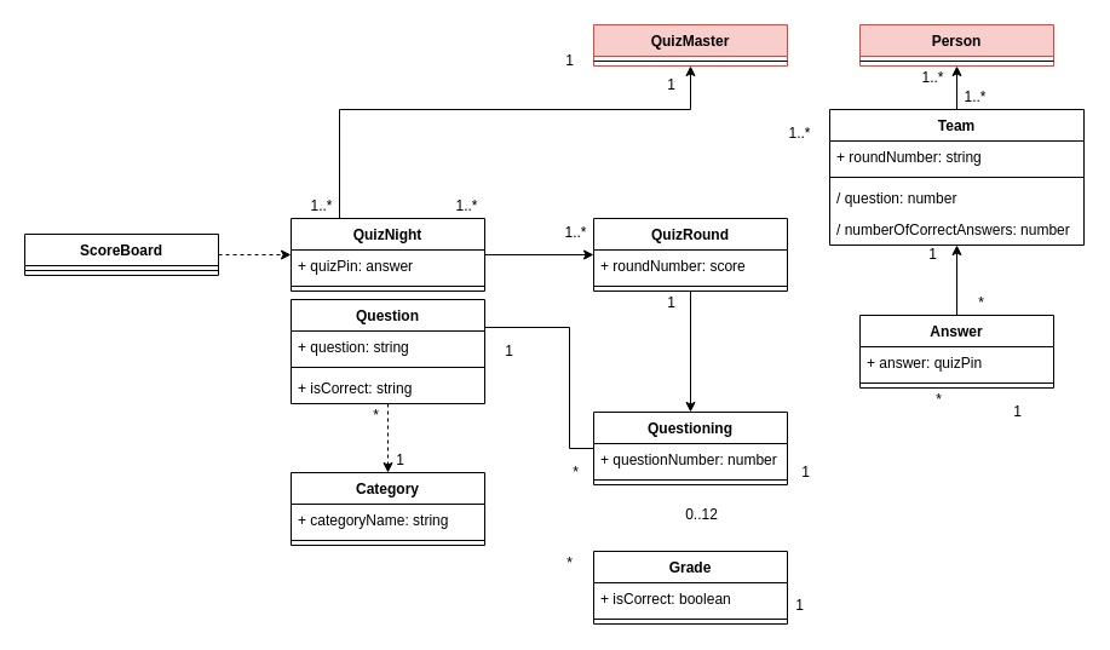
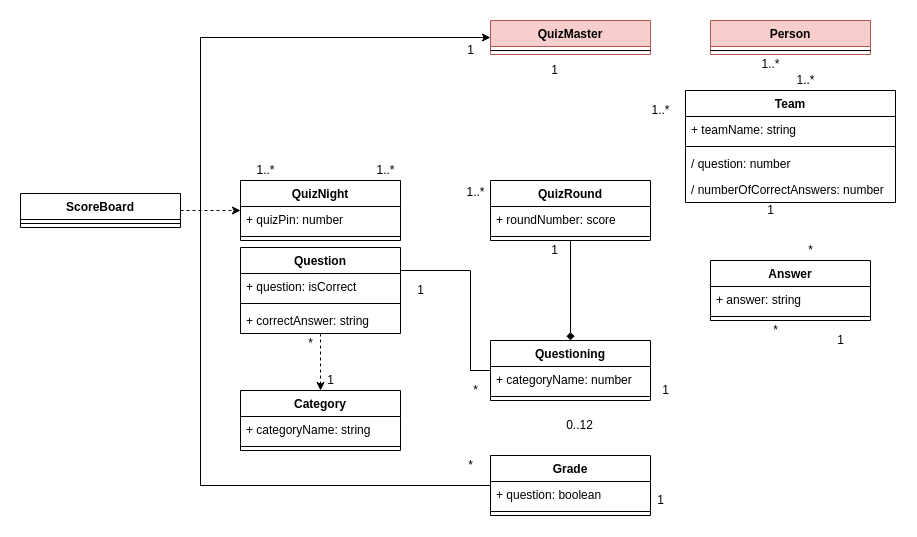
  <mxCell id="0" />
  <mxCell id="1" parent="0" />
- <mxCell id="2" style="edgeStyle=orthogonalEdgeStyle;rounded=0;orthogonalLoop=1;jettySize=auto;html=1;" parent="1" source="13" target="28" edge="1"><mxGeometry relative="1" as="geometry" /></mxCell>
- <mxCell id="3" style="edgeStyle=orthogonalEdgeStyle;rounded=0;orthogonalLoop=1;jettySize=auto;html=1;entryX=0.5;entryY=1;entryDx=0;entryDy=0;" parent="1" source="28" target="24" edge="1"><mxGeometry relative="1" as="geometry" /></mxCell>
- <mxCell id="4" style="edgeStyle=orthogonalEdgeStyle;rounded=0;orthogonalLoop=1;jettySize=auto;html=1;" parent="1" source="6" target="10" edge="1"><mxGeometry relative="1" as="geometry" /></mxCell>
- <mxCell id="5" style="edgeStyle=orthogonalEdgeStyle;rounded=0;orthogonalLoop=1;jettySize=auto;html=1;entryX=0.5;entryY=1;entryDx=0;entryDy=0;" parent="1" source="6" target="26" edge="1"><mxGeometry relative="1" as="geometry"><Array as="points"><mxPoint x="280" y="90" /><mxPoint x="570" y="90" /></Array></mxGeometry></mxCell>
  <mxCell id="6" value="QuizNight" style="swimlane;fontStyle=1;align=center;verticalAlign=top;childLayout=stackLayout;horizontal=1;startSize=26;horizontalStack=0;resizeParent=1;resizeParentMax=0;resizeLast=0;collapsible=1;marginBottom=0;" parent="1" vertex="1"><mxGeometry x="240" y="180" width="160" height="60" as="geometry" /></mxCell>
- <mxCell id="7" value="+ quizPin: answer" style="text;strokeColor=none;fillColor=none;align=left;verticalAlign=top;spacingLeft=4;spacingRight=4;overflow=hidden;rotatable=0;points=[[0,0.5],[1,0.5]];portConstraint=eastwest;" parent="6" vertex="1"><mxGeometry y="26" width="160" height="26" as="geometry" /></mxCell>
+ <mxCell id="7" value="+ quizPin: number" style="text;strokeColor=none;fillColor=none;align=left;verticalAlign=top;spacingLeft=4;spacingRight=4;overflow=hidden;rotatable=0;points=[[0,0.5],[1,0.5]];portConstraint=eastwest;" parent="6" vertex="1"><mxGeometry y="26" width="160" height="26" as="geometry" /></mxCell>
  <mxCell id="8" value="" style="line;strokeWidth=1;fillColor=none;align=left;verticalAlign=middle;spacingTop=-1;spacingLeft=3;spacingRight=3;rotatable=0;labelPosition=right;points=[];portConstraint=eastwest;" parent="6" vertex="1"><mxGeometry y="52" width="160" height="8" as="geometry" /></mxCell>
- <mxCell id="9" style="edgeStyle=orthogonalEdgeStyle;rounded=0;orthogonalLoop=1;jettySize=auto;html=1;entryX=0.5;entryY=0;entryDx=0;entryDy=0;" parent="1" source="10" target="17" edge="1"><mxGeometry relative="1" as="geometry" /></mxCell>
+ <mxCell id="9" style="edgeStyle=orthogonalEdgeStyle;rounded=0;orthogonalLoop=1;jettySize=auto;html=1;entryX=0.5;entryY=0;entryDx=0;entryDy=0;endArrow=diamond;" parent="1" source="10" target="17" edge="1"><mxGeometry relative="1" as="geometry" /></mxCell>
  <mxCell id="10" value="QuizRound" style="swimlane;fontStyle=1;align=center;verticalAlign=top;childLayout=stackLayout;horizontal=1;startSize=26;horizontalStack=0;resizeParent=1;resizeParentMax=0;resizeLast=0;collapsible=1;marginBottom=0;" parent="1" vertex="1"><mxGeometry x="490" y="180" width="160" height="60" as="geometry" /></mxCell>
  <mxCell id="11" value="+ roundNumber: score" style="text;strokeColor=none;fillColor=none;align=left;verticalAlign=top;spacingLeft=4;spacingRight=4;overflow=hidden;rotatable=0;points=[[0,0.5],[1,0.5]];portConstraint=eastwest;" parent="10" vertex="1"><mxGeometry y="26" width="160" height="26" as="geometry" /></mxCell>
  <mxCell id="12" value="" style="line;strokeWidth=1;fillColor=none;align=left;verticalAlign=middle;spacingTop=-1;spacingLeft=3;spacingRight=3;rotatable=0;labelPosition=right;points=[];portConstraint=eastwest;" parent="10" vertex="1"><mxGeometry y="52" width="160" height="8" as="geometry" /></mxCell>
  <mxCell id="13" value="Answer" style="swimlane;fontStyle=1;align=center;verticalAlign=top;childLayout=stackLayout;horizontal=1;startSize=26;horizontalStack=0;resizeParent=1;resizeParentMax=0;resizeLast=0;collapsible=1;marginBottom=0;" parent="1" vertex="1"><mxGeometry x="710" y="260" width="160" height="60" as="geometry" /></mxCell>
- <mxCell id="14" value="+ answer: quizPin" style="text;strokeColor=none;fillColor=none;align=left;verticalAlign=top;spacingLeft=4;spacingRight=4;overflow=hidden;rotatable=0;points=[[0,0.5],[1,0.5]];portConstraint=eastwest;" parent="13" vertex="1"><mxGeometry y="26" width="160" height="26" as="geometry" /></mxCell>
+ <mxCell id="14" value="+ answer: string" style="text;strokeColor=none;fillColor=none;align=left;verticalAlign=top;spacingLeft=4;spacingRight=4;overflow=hidden;rotatable=0;points=[[0,0.5],[1,0.5]];portConstraint=eastwest;" parent="13" vertex="1"><mxGeometry y="26" width="160" height="26" as="geometry" /></mxCell>
  <mxCell id="15" value="" style="line;strokeWidth=1;fillColor=none;align=left;verticalAlign=middle;spacingTop=-1;spacingLeft=3;spacingRight=3;rotatable=0;labelPosition=right;points=[];portConstraint=eastwest;" parent="13" vertex="1"><mxGeometry y="52" width="160" height="8" as="geometry" /></mxCell>
  <mxCell id="16" style="edgeStyle=orthogonalEdgeStyle;rounded=0;orthogonalLoop=1;jettySize=auto;html=1;endArrow=none;" parent="1" source="17" target="46" edge="1"><mxGeometry relative="1" as="geometry"><Array as="points"><mxPoint x="470" y="370" /><mxPoint x="470" y="270" /></Array></mxGeometry></mxCell>
  <mxCell id="17" value="Questioning" style="swimlane;fontStyle=1;align=center;verticalAlign=top;childLayout=stackLayout;horizontal=1;startSize=26;horizontalStack=0;resizeParent=1;resizeParentMax=0;resizeLast=0;collapsible=1;marginBottom=0;" parent="1" vertex="1"><mxGeometry x="490" y="340" width="160" height="60" as="geometry" /></mxCell>
- <mxCell id="18" value="+ questionNumber: number" style="text;strokeColor=none;fillColor=none;align=left;verticalAlign=top;spacingLeft=4;spacingRight=4;overflow=hidden;rotatable=0;points=[[0,0.5],[1,0.5]];portConstraint=eastwest;" parent="17" vertex="1"><mxGeometry y="26" width="160" height="26" as="geometry" /></mxCell>
+ <mxCell id="18" value="+ categoryName: number" style="text;strokeColor=none;fillColor=none;align=left;verticalAlign=top;spacingLeft=4;spacingRight=4;overflow=hidden;rotatable=0;points=[[0,0.5],[1,0.5]];portConstraint=eastwest;" parent="17" vertex="1"><mxGeometry y="26" width="160" height="26" as="geometry" /></mxCell>
  <mxCell id="19" value="" style="line;strokeWidth=1;fillColor=none;align=left;verticalAlign=middle;spacingTop=-1;spacingLeft=3;spacingRight=3;rotatable=0;labelPosition=right;points=[];portConstraint=eastwest;" parent="17" vertex="1"><mxGeometry y="52" width="160" height="8" as="geometry" /></mxCell>
+ <mxCell id="20" style="edgeStyle=orthogonalEdgeStyle;rounded=0;orthogonalLoop=1;jettySize=auto;html=1;" parent="1" source="21" target="26" edge="1"><mxGeometry relative="1" as="geometry"><Array as="points"><mxPoint x="200" y="485" /><mxPoint x="200" y="37" /></Array></mxGeometry></mxCell>
  <mxCell id="21" value="Grade" style="swimlane;fontStyle=1;align=center;verticalAlign=top;childLayout=stackLayout;horizontal=1;startSize=26;horizontalStack=0;resizeParent=1;resizeParentMax=0;resizeLast=0;collapsible=1;marginBottom=0;" parent="1" vertex="1"><mxGeometry x="490" y="455" width="160" height="60" as="geometry" /></mxCell>
- <mxCell id="22" value="+ isCorrect: boolean" style="text;strokeColor=none;fillColor=none;align=left;verticalAlign=top;spacingLeft=4;spacingRight=4;overflow=hidden;rotatable=0;points=[[0,0.5],[1,0.5]];portConstraint=eastwest;" parent="21" vertex="1"><mxGeometry y="26" width="160" height="26" as="geometry" /></mxCell>
+ <mxCell id="22" value="+ question: boolean" style="text;strokeColor=none;fillColor=none;align=left;verticalAlign=top;spacingLeft=4;spacingRight=4;overflow=hidden;rotatable=0;points=[[0,0.5],[1,0.5]];portConstraint=eastwest;" parent="21" vertex="1"><mxGeometry y="26" width="160" height="26" as="geometry" /></mxCell>
  <mxCell id="23" value="" style="line;strokeWidth=1;fillColor=none;align=left;verticalAlign=middle;spacingTop=-1;spacingLeft=3;spacingRight=3;rotatable=0;labelPosition=right;points=[];portConstraint=eastwest;" parent="21" vertex="1"><mxGeometry y="52" width="160" height="8" as="geometry" /></mxCell>
  <mxCell id="24" value="Person" style="swimlane;fontStyle=1;align=center;verticalAlign=top;childLayout=stackLayout;horizontal=1;startSize=26;horizontalStack=0;resizeParent=1;resizeParentMax=0;resizeLast=0;collapsible=1;marginBottom=0;fillColor=#f8cecc;strokeColor=#b85450;" parent="1" vertex="1"><mxGeometry x="710" y="20" width="160" height="34" as="geometry" /></mxCell>
  <mxCell id="25" value="" style="line;strokeWidth=1;fillColor=none;align=left;verticalAlign=middle;spacingTop=-1;spacingLeft=3;spacingRight=3;rotatable=0;labelPosition=right;points=[];portConstraint=eastwest;" parent="24" vertex="1"><mxGeometry y="26" width="160" height="8" as="geometry" /></mxCell>
  <mxCell id="26" value="QuizMaster" style="swimlane;fontStyle=1;align=center;verticalAlign=top;childLayout=stackLayout;horizontal=1;startSize=26;horizontalStack=0;resizeParent=1;resizeParentMax=0;resizeLast=0;collapsible=1;marginBottom=0;fillColor=#f8cecc;strokeColor=#b85450;" parent="1" vertex="1"><mxGeometry x="490" y="20" width="160" height="34" as="geometry" /></mxCell>
  <mxCell id="27" value="" style="line;strokeWidth=1;fillColor=none;align=left;verticalAlign=middle;spacingTop=-1;spacingLeft=3;spacingRight=3;rotatable=0;labelPosition=right;points=[];portConstraint=eastwest;" parent="26" vertex="1"><mxGeometry y="26" width="160" height="8" as="geometry" /></mxCell>
  <mxCell id="28" value="Team" style="swimlane;fontStyle=1;align=center;verticalAlign=top;childLayout=stackLayout;horizontal=1;startSize=26;horizontalStack=0;resizeParent=1;resizeParentMax=0;resizeLast=0;collapsible=1;marginBottom=0;" parent="1" vertex="1"><mxGeometry x="685" y="90" width="210" height="112" as="geometry" /></mxCell>
- <mxCell id="29" value="+ roundNumber: string" style="text;strokeColor=none;fillColor=none;align=left;verticalAlign=top;spacingLeft=4;spacingRight=4;overflow=hidden;rotatable=0;points=[[0,0.5],[1,0.5]];portConstraint=eastwest;" parent="28" vertex="1"><mxGeometry y="26" width="210" height="26" as="geometry" /></mxCell>
+ <mxCell id="29" value="+ teamName: string" style="text;strokeColor=none;fillColor=none;align=left;verticalAlign=top;spacingLeft=4;spacingRight=4;overflow=hidden;rotatable=0;points=[[0,0.5],[1,0.5]];portConstraint=eastwest;" parent="28" vertex="1"><mxGeometry y="26" width="210" height="26" as="geometry" /></mxCell>
  <mxCell id="30" value="" style="line;strokeWidth=1;fillColor=none;align=left;verticalAlign=middle;spacingTop=-1;spacingLeft=3;spacingRight=3;rotatable=0;labelPosition=right;points=[];portConstraint=eastwest;" parent="28" vertex="1"><mxGeometry y="52" width="210" height="8" as="geometry" /></mxCell>
  <mxCell id="31" value="/ question: number" style="text;strokeColor=none;fillColor=none;align=left;verticalAlign=top;spacingLeft=4;spacingRight=4;overflow=hidden;rotatable=0;points=[[0,0.5],[1,0.5]];portConstraint=eastwest;" parent="28" vertex="1"><mxGeometry y="60" width="210" height="26" as="geometry" /></mxCell>
  <mxCell id="32" value="/ numberOfCorrectAnswers: number" style="text;strokeColor=none;fillColor=none;align=left;verticalAlign=top;spacingLeft=4;spacingRight=4;overflow=hidden;rotatable=0;points=[[0,0.5],[1,0.5]];portConstraint=eastwest;" parent="28" vertex="1"><mxGeometry y="86" width="210" height="26" as="geometry" /></mxCell>
  <mxCell id="33" value="1..*" style="text;html=1;align=center;verticalAlign=middle;resizable=0;points=[];autosize=1;" parent="1" vertex="1"><mxGeometry x="645" y="100" width="30" height="20" as="geometry" /></mxCell>
  <mxCell id="34" value="1" style="text;html=1;align=center;verticalAlign=middle;resizable=0;points=[];autosize=1;" parent="1" vertex="1"><mxGeometry x="544" y="60" width="20" height="20" as="geometry" /></mxCell>
  <mxCell id="35" value="1..*" style="text;html=1;align=center;verticalAlign=middle;resizable=0;points=[];autosize=1;" parent="1" vertex="1"><mxGeometry x="755" y="54" width="30" height="20" as="geometry" /></mxCell>
  <mxCell id="36" value="1..*" style="text;html=1;align=center;verticalAlign=middle;resizable=0;points=[];autosize=1;" parent="1" vertex="1"><mxGeometry x="460" y="182" width="30" height="20" as="geometry" /></mxCell>
  <mxCell id="37" value="0..12" style="text;html=1;align=center;verticalAlign=middle;resizable=0;points=[];autosize=1;" parent="1" vertex="1"><mxGeometry x="559" y="415" width="40" height="20" as="geometry" /></mxCell>
  <mxCell id="38" value="1" style="text;html=1;align=center;verticalAlign=middle;resizable=0;points=[];autosize=1;" parent="1" vertex="1"><mxGeometry x="655" y="380" width="20" height="20" as="geometry" /></mxCell>
  <mxCell id="39" value="1" style="text;html=1;align=center;verticalAlign=middle;resizable=0;points=[];autosize=1;" parent="1" vertex="1"><mxGeometry x="410" y="280" width="20" height="20" as="geometry" /></mxCell>
  <mxCell id="40" value="1" style="text;html=1;align=center;verticalAlign=middle;resizable=0;points=[];autosize=1;" parent="1" vertex="1"><mxGeometry x="830" y="330" width="20" height="20" as="geometry" /></mxCell>
  <mxCell id="41" value="1" style="text;html=1;align=center;verticalAlign=middle;resizable=0;points=[];autosize=1;" parent="1" vertex="1"><mxGeometry x="650" y="490" width="20" height="20" as="geometry" /></mxCell>
  <mxCell id="42" value="1" style="text;html=1;align=center;verticalAlign=middle;resizable=0;points=[];autosize=1;" parent="1" vertex="1"><mxGeometry x="460" y="40" width="20" height="20" as="geometry" /></mxCell>
  <mxCell id="43" value="*" style="text;html=1;align=center;verticalAlign=middle;resizable=0;points=[];autosize=1;" parent="1" vertex="1"><mxGeometry x="460" y="455" width="20" height="20" as="geometry" /></mxCell>
  <mxCell id="44" value="*" style="text;html=1;align=center;verticalAlign=middle;resizable=0;points=[];autosize=1;" parent="1" vertex="1"><mxGeometry x="465" y="380" width="20" height="20" as="geometry" /></mxCell>
  <mxCell id="45" style="edgeStyle=orthogonalEdgeStyle;rounded=0;orthogonalLoop=1;jettySize=auto;html=1;dashed=1;" parent="1" source="46" target="50" edge="1"><mxGeometry relative="1" as="geometry" /></mxCell>
  <mxCell id="46" value="Question" style="swimlane;fontStyle=1;align=center;verticalAlign=top;childLayout=stackLayout;horizontal=1;startSize=26;horizontalStack=0;resizeParent=1;resizeParentMax=0;resizeLast=0;collapsible=1;marginBottom=0;" parent="1" vertex="1"><mxGeometry x="240" y="247" width="160" height="86" as="geometry" /></mxCell>
- <mxCell id="47" value="+ question: string" style="text;strokeColor=none;fillColor=none;align=left;verticalAlign=top;spacingLeft=4;spacingRight=4;overflow=hidden;rotatable=0;points=[[0,0.5],[1,0.5]];portConstraint=eastwest;" parent="46" vertex="1"><mxGeometry y="26" width="160" height="26" as="geometry" /></mxCell>
+ <mxCell id="47" value="+ question: isCorrect" style="text;strokeColor=none;fillColor=none;align=left;verticalAlign=top;spacingLeft=4;spacingRight=4;overflow=hidden;rotatable=0;points=[[0,0.5],[1,0.5]];portConstraint=eastwest;" parent="46" vertex="1"><mxGeometry y="26" width="160" height="26" as="geometry" /></mxCell>
  <mxCell id="48" value="" style="line;strokeWidth=1;fillColor=none;align=left;verticalAlign=middle;spacingTop=-1;spacingLeft=3;spacingRight=3;rotatable=0;labelPosition=right;points=[];portConstraint=eastwest;" parent="46" vertex="1"><mxGeometry y="52" width="160" height="8" as="geometry" /></mxCell>
- <mxCell id="49" value="+ isCorrect: string" style="text;strokeColor=none;fillColor=none;align=left;verticalAlign=top;spacingLeft=4;spacingRight=4;overflow=hidden;rotatable=0;points=[[0,0.5],[1,0.5]];portConstraint=eastwest;" parent="46" vertex="1"><mxGeometry y="60" width="160" height="26" as="geometry" /></mxCell>
+ <mxCell id="49" value="+ correctAnswer: string" style="text;strokeColor=none;fillColor=none;align=left;verticalAlign=top;spacingLeft=4;spacingRight=4;overflow=hidden;rotatable=0;points=[[0,0.5],[1,0.5]];portConstraint=eastwest;" parent="46" vertex="1"><mxGeometry y="60" width="160" height="26" as="geometry" /></mxCell>
  <mxCell id="50" value="Category" style="swimlane;fontStyle=1;align=center;verticalAlign=top;childLayout=stackLayout;horizontal=1;startSize=26;horizontalStack=0;resizeParent=1;resizeParentMax=0;resizeLast=0;collapsible=1;marginBottom=0;" parent="1" vertex="1"><mxGeometry x="240" y="390" width="160" height="60" as="geometry" /></mxCell>
  <mxCell id="51" value="+ categoryName: string" style="text;strokeColor=none;fillColor=none;align=left;verticalAlign=top;spacingLeft=4;spacingRight=4;overflow=hidden;rotatable=0;points=[[0,0.5],[1,0.5]];portConstraint=eastwest;" parent="50" vertex="1"><mxGeometry y="26" width="160" height="26" as="geometry" /></mxCell>
  <mxCell id="52" value="" style="line;strokeWidth=1;fillColor=none;align=left;verticalAlign=middle;spacingTop=-1;spacingLeft=3;spacingRight=3;rotatable=0;labelPosition=right;points=[];portConstraint=eastwest;" parent="50" vertex="1"><mxGeometry y="52" width="160" height="8" as="geometry" /></mxCell>
  <mxCell id="53" value="1" style="text;html=1;align=center;verticalAlign=middle;resizable=0;points=[];autosize=1;" parent="1" vertex="1"><mxGeometry x="320" y="370" width="20" height="20" as="geometry" /></mxCell>
  <mxCell id="54" value="*" style="text;html=1;align=center;verticalAlign=middle;resizable=0;points=[];autosize=1;" parent="1" vertex="1"><mxGeometry x="300" y="333" width="20" height="20" as="geometry" /></mxCell>
  <mxCell id="55" value="1..*" style="text;html=1;align=center;verticalAlign=middle;resizable=0;points=[];autosize=1;" parent="1" vertex="1"><mxGeometry x="370" y="160" width="30" height="20" as="geometry" /></mxCell>
  <mxCell id="56" value="1..*" style="text;html=1;align=center;verticalAlign=middle;resizable=0;points=[];autosize=1;" parent="1" vertex="1"><mxGeometry x="250" y="160" width="30" height="20" as="geometry" /></mxCell>
  <mxCell id="57" value="*" style="text;html=1;align=center;verticalAlign=middle;resizable=0;points=[];autosize=1;" parent="1" vertex="1"><mxGeometry x="765" y="320" width="20" height="20" as="geometry" /></mxCell>
  <mxCell id="58" value="1" style="text;html=1;align=center;verticalAlign=middle;resizable=0;points=[];autosize=1;" parent="1" vertex="1"><mxGeometry x="760" y="200" width="20" height="20" as="geometry" /></mxCell>
  <mxCell id="59" value="*" style="text;html=1;align=center;verticalAlign=middle;resizable=0;points=[];autosize=1;" parent="1" vertex="1"><mxGeometry x="800" y="240" width="20" height="20" as="geometry" /></mxCell>
  <mxCell id="60" value="1..*" style="text;html=1;align=center;verticalAlign=middle;resizable=0;points=[];autosize=1;" parent="1" vertex="1"><mxGeometry x="790" y="70" width="30" height="20" as="geometry" /></mxCell>
  <mxCell id="61" value="1" style="text;html=1;align=center;verticalAlign=middle;resizable=0;points=[];autosize=1;" parent="1" vertex="1"><mxGeometry x="544" y="240" width="20" height="20" as="geometry" /></mxCell>
  <mxCell id="62" style="edgeStyle=orthogonalEdgeStyle;rounded=0;orthogonalLoop=1;jettySize=auto;html=1;dashed=1;" parent="1" source="63" target="6" edge="1"><mxGeometry relative="1" as="geometry" /></mxCell>
  <mxCell id="63" value="ScoreBoard" style="swimlane;fontStyle=1;align=center;verticalAlign=top;childLayout=stackLayout;horizontal=1;startSize=26;horizontalStack=0;resizeParent=1;resizeParentMax=0;resizeLast=0;collapsible=1;marginBottom=0;" parent="1" vertex="1"><mxGeometry x="20" y="193" width="160" height="34" as="geometry" /></mxCell>
  <mxCell id="64" value="" style="line;strokeWidth=1;fillColor=none;align=left;verticalAlign=middle;spacingTop=-1;spacingLeft=3;spacingRight=3;rotatable=0;labelPosition=right;points=[];portConstraint=eastwest;" parent="63" vertex="1"><mxGeometry y="26" width="160" height="8" as="geometry" /></mxCell>
